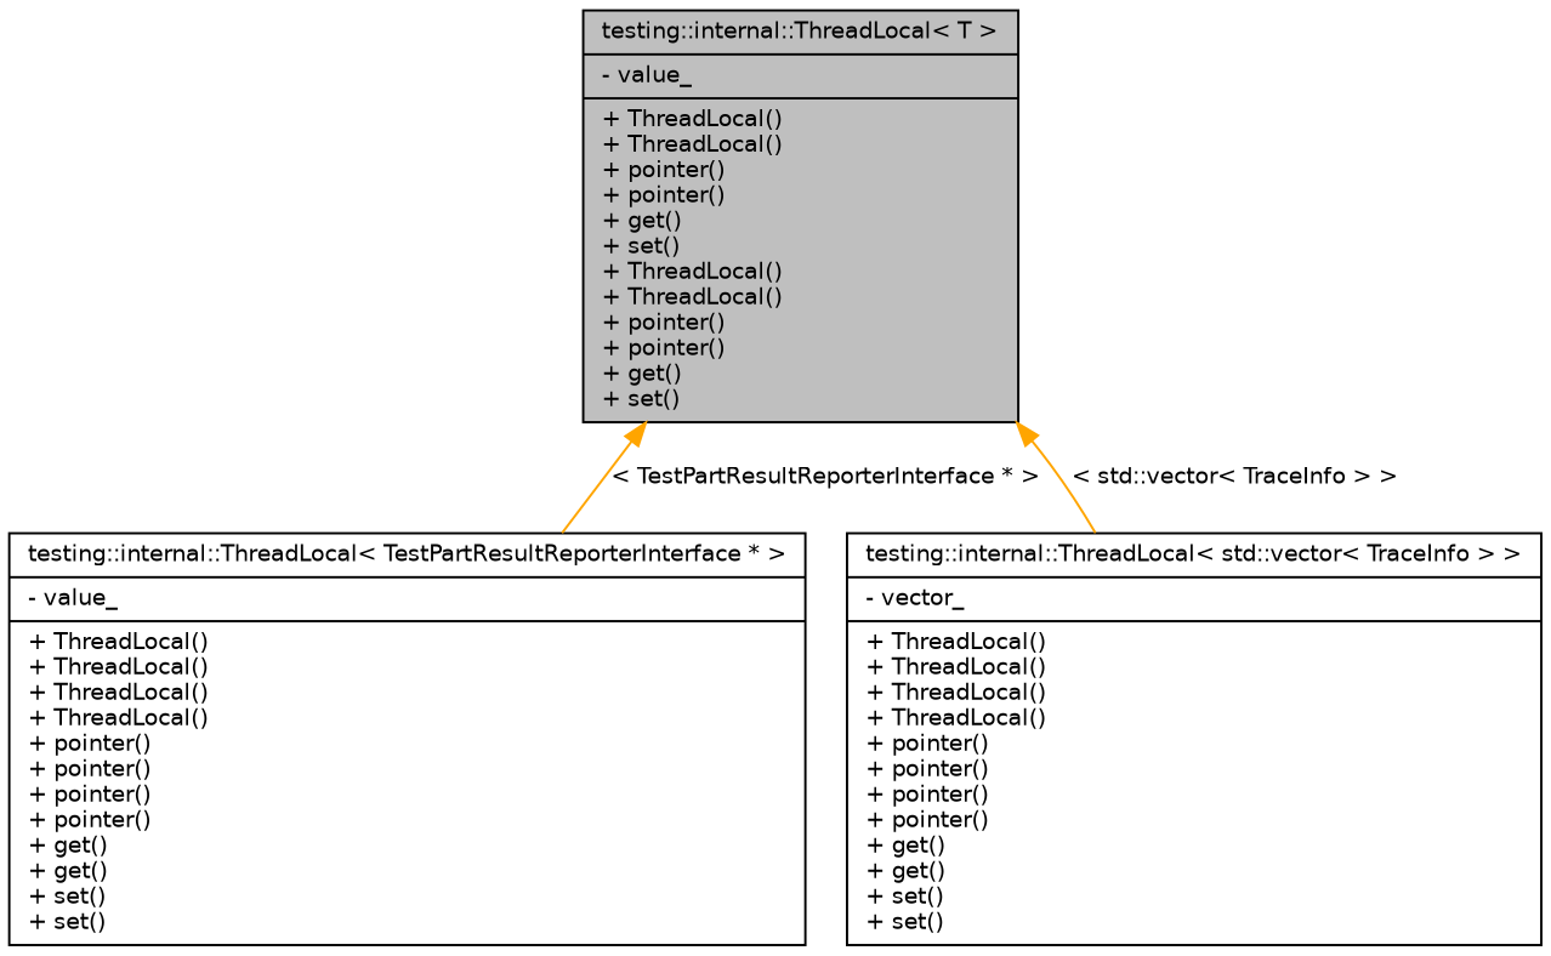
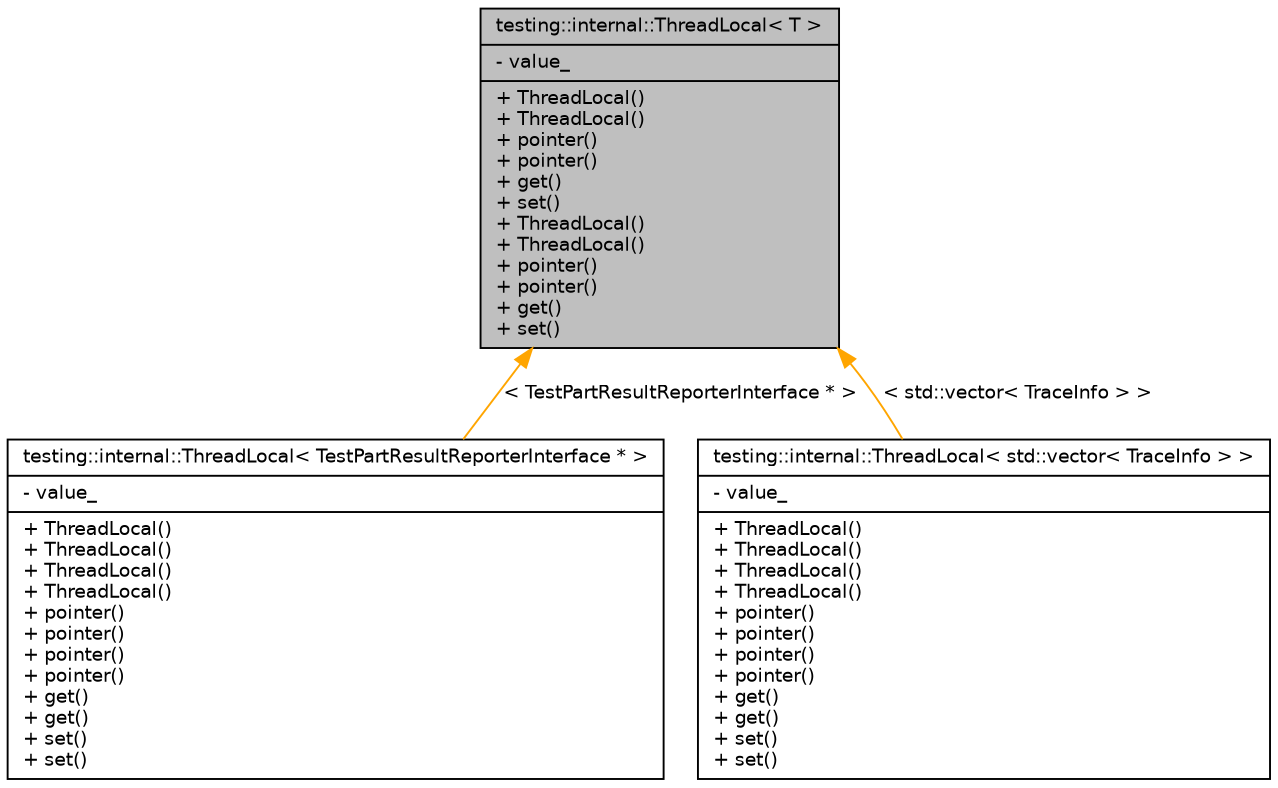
  digraph {
    node [color=black fillcolor=white fontname=Helvetica fontsize=10 shape=record style=filled]
    edge [color=orange dir=back fontname=Helvetica fontsize=10 labelfontname=Helvetica labelfontsize=10 style=solid]
    n1 [fillcolor=grey75 fontcolor=black height=0.2 label="{testing::internal::ThreadLocal\< T \>\n|- value_\l|+ ThreadLocal()\l+ ThreadLocal()\l+ pointer()\l+ pointer()\l+ get()\l+ set()\l+ ThreadLocal()\l+ ThreadLocal()\l+ pointer()\l+ pointer()\l+ get()\l+ set()\l}" width=0.4]
    n2 [height=0.2 label="{testing::internal::ThreadLocal\< TestPartResultReporterInterface * \>\n|- value_\l|+ ThreadLocal()\l+ ThreadLocal()\l+ ThreadLocal()\l+ ThreadLocal()\l+ pointer()\l+ pointer()\l+ pointer()\l+ pointer()\l+ get()\l+ get()\l+ set()\l+ set()\l}" width=0.4]
-   n3 [height=0.2 label="{testing::internal::ThreadLocal\< std::vector\< TraceInfo \> \>\n|- vector_\l|+ ThreadLocal()\l+ ThreadLocal()\l+ ThreadLocal()\l+ ThreadLocal()\l+ pointer()\l+ pointer()\l+ pointer()\l+ pointer()\l+ get()\l+ get()\l+ set()\l+ set()\l}" width=0.4]
+   n3 [height=0.2 label="{testing::internal::ThreadLocal\< std::vector\< TraceInfo \> \>\n|- value_\l|+ ThreadLocal()\l+ ThreadLocal()\l+ ThreadLocal()\l+ ThreadLocal()\l+ pointer()\l+ pointer()\l+ pointer()\l+ pointer()\l+ get()\l+ get()\l+ set()\l+ set()\l}" width=0.4]
    n1 -> n2 [label=" \< TestPartResultReporterInterface * \>"]
    n1 -> n3 [label=" \< std::vector\< TraceInfo \> \>"]
  }
